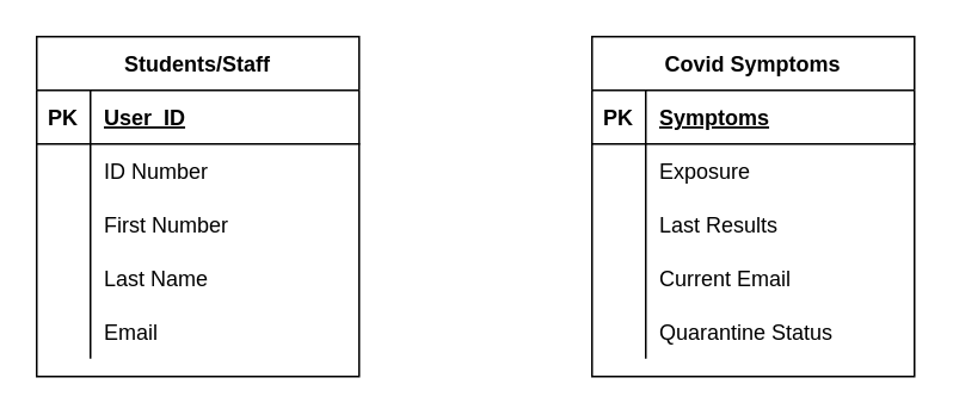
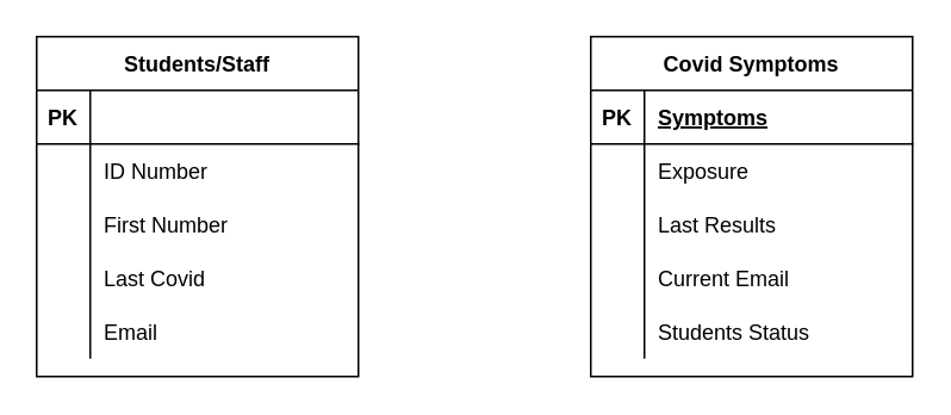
  <mxCell id="0" />
  <mxCell id="1" parent="0" />
  <mxCell id="2" value="Students/Staff" style="shape=table;startSize=30;container=1;collapsible=1;childLayout=tableLayout;fixedRows=1;rowLines=0;fontStyle=1;align=center;resizeLast=1;" vertex="1" parent="1"><mxGeometry x="20" y="20" width="180" height="190" as="geometry" /></mxCell>
  <mxCell id="3" value="" style="shape=partialRectangle;collapsible=0;dropTarget=0;pointerEvents=0;fillColor=none;top=0;left=0;bottom=1;right=0;points=[[0,0.5],[1,0.5]];portConstraint=eastwest;" vertex="1" parent="2"><mxGeometry y="30" width="180" height="30" as="geometry" /></mxCell>
  <mxCell id="4" value="PK" style="shape=partialRectangle;connectable=0;fillColor=none;top=0;left=0;bottom=0;right=0;fontStyle=1;overflow=hidden;" vertex="1" parent="3"><mxGeometry width="30" height="30" as="geometry" /></mxCell>
- <mxCell id="5" value="User_ID" style="shape=partialRectangle;connectable=0;fillColor=none;top=0;left=0;bottom=0;right=0;align=left;spacingLeft=6;fontStyle=5;overflow=hidden;" vertex="1" parent="3"><mxGeometry x="30" width="150" height="30" as="geometry" /></mxCell>
  <mxCell id="6" value="" style="shape=partialRectangle;collapsible=0;dropTarget=0;pointerEvents=0;fillColor=none;top=0;left=0;bottom=0;right=0;points=[[0,0.5],[1,0.5]];portConstraint=eastwest;" vertex="1" parent="2"><mxGeometry y="60" width="180" height="30" as="geometry" /></mxCell>
  <mxCell id="7" value="" style="shape=partialRectangle;connectable=0;fillColor=none;top=0;left=0;bottom=0;right=0;editable=1;overflow=hidden;" vertex="1" parent="6"><mxGeometry width="30" height="30" as="geometry" /></mxCell>
  <mxCell id="8" value="ID Number" style="shape=partialRectangle;connectable=0;fillColor=none;top=0;left=0;bottom=0;right=0;align=left;spacingLeft=6;overflow=hidden;" vertex="1" parent="6"><mxGeometry x="30" width="150" height="30" as="geometry" /></mxCell>
  <mxCell id="9" value="" style="shape=partialRectangle;collapsible=0;dropTarget=0;pointerEvents=0;fillColor=none;top=0;left=0;bottom=0;right=0;points=[[0,0.5],[1,0.5]];portConstraint=eastwest;" vertex="1" parent="2"><mxGeometry y="90" width="180" height="30" as="geometry" /></mxCell>
  <mxCell id="10" value="" style="shape=partialRectangle;connectable=0;fillColor=none;top=0;left=0;bottom=0;right=0;editable=1;overflow=hidden;" vertex="1" parent="9"><mxGeometry width="30" height="30" as="geometry" /></mxCell>
  <mxCell id="11" value="First Number" style="shape=partialRectangle;connectable=0;fillColor=none;top=0;left=0;bottom=0;right=0;align=left;spacingLeft=6;overflow=hidden;" vertex="1" parent="9"><mxGeometry x="30" width="150" height="30" as="geometry" /></mxCell>
  <mxCell id="12" value="" style="shape=partialRectangle;collapsible=0;dropTarget=0;pointerEvents=0;fillColor=none;top=0;left=0;bottom=0;right=0;points=[[0,0.5],[1,0.5]];portConstraint=eastwest;" vertex="1" parent="2"><mxGeometry y="120" width="180" height="30" as="geometry" /></mxCell>
  <mxCell id="13" value="" style="shape=partialRectangle;connectable=0;fillColor=none;top=0;left=0;bottom=0;right=0;editable=1;overflow=hidden;" vertex="1" parent="12"><mxGeometry width="30" height="30" as="geometry" /></mxCell>
- <mxCell id="14" value="Last Name" style="shape=partialRectangle;connectable=0;fillColor=none;top=0;left=0;bottom=0;right=0;align=left;spacingLeft=6;overflow=hidden;" vertex="1" parent="12"><mxGeometry x="30" width="150" height="30" as="geometry" /></mxCell>
+ <mxCell id="14" value="Last Covid" style="shape=partialRectangle;connectable=0;fillColor=none;top=0;left=0;bottom=0;right=0;align=left;spacingLeft=6;overflow=hidden;" vertex="1" parent="12"><mxGeometry x="30" width="150" height="30" as="geometry" /></mxCell>
  <mxCell id="15" value="" style="shape=partialRectangle;collapsible=0;dropTarget=0;pointerEvents=0;fillColor=none;top=0;left=0;bottom=0;right=0;points=[[0,0.5],[1,0.5]];portConstraint=eastwest;" vertex="1" parent="2"><mxGeometry y="150" width="180" height="30" as="geometry" /></mxCell>
  <mxCell id="16" value="" style="shape=partialRectangle;connectable=0;fillColor=none;top=0;left=0;bottom=0;right=0;editable=1;overflow=hidden;" vertex="1" parent="15"><mxGeometry width="30" height="30" as="geometry" /></mxCell>
  <mxCell id="17" value="Email" style="shape=partialRectangle;connectable=0;fillColor=none;top=0;left=0;bottom=0;right=0;align=left;spacingLeft=6;overflow=hidden;" vertex="1" parent="15"><mxGeometry x="30" width="150" height="30" as="geometry" /></mxCell>
  <mxCell id="18" value="Covid Symptoms" style="shape=table;startSize=30;container=1;collapsible=1;childLayout=tableLayout;fixedRows=1;rowLines=0;fontStyle=1;align=center;resizeLast=1;" vertex="1" parent="1"><mxGeometry x="330" y="20" width="180" height="190" as="geometry" /></mxCell>
  <mxCell id="19" value="" style="shape=partialRectangle;collapsible=0;dropTarget=0;pointerEvents=0;fillColor=none;top=0;left=0;bottom=1;right=0;points=[[0,0.5],[1,0.5]];portConstraint=eastwest;" vertex="1" parent="18"><mxGeometry y="30" width="180" height="30" as="geometry" /></mxCell>
  <mxCell id="20" value="PK" style="shape=partialRectangle;connectable=0;fillColor=none;top=0;left=0;bottom=0;right=0;fontStyle=1;overflow=hidden;" vertex="1" parent="19"><mxGeometry width="30" height="30" as="geometry" /></mxCell>
  <mxCell id="21" value="Symptoms" style="shape=partialRectangle;connectable=0;fillColor=none;top=0;left=0;bottom=0;right=0;align=left;spacingLeft=6;fontStyle=5;overflow=hidden;" vertex="1" parent="19"><mxGeometry x="30" width="150" height="30" as="geometry" /></mxCell>
  <mxCell id="22" value="" style="shape=partialRectangle;collapsible=0;dropTarget=0;pointerEvents=0;fillColor=none;top=0;left=0;bottom=0;right=0;points=[[0,0.5],[1,0.5]];portConstraint=eastwest;" vertex="1" parent="18"><mxGeometry y="60" width="180" height="30" as="geometry" /></mxCell>
  <mxCell id="23" value="" style="shape=partialRectangle;connectable=0;fillColor=none;top=0;left=0;bottom=0;right=0;editable=1;overflow=hidden;" vertex="1" parent="22"><mxGeometry width="30" height="30" as="geometry" /></mxCell>
  <mxCell id="24" value="Exposure" style="shape=partialRectangle;connectable=0;fillColor=none;top=0;left=0;bottom=0;right=0;align=left;spacingLeft=6;overflow=hidden;" vertex="1" parent="22"><mxGeometry x="30" width="150" height="30" as="geometry" /></mxCell>
  <mxCell id="25" value="" style="shape=partialRectangle;collapsible=0;dropTarget=0;pointerEvents=0;fillColor=none;top=0;left=0;bottom=0;right=0;points=[[0,0.5],[1,0.5]];portConstraint=eastwest;" vertex="1" parent="18"><mxGeometry y="90" width="180" height="30" as="geometry" /></mxCell>
  <mxCell id="26" value="" style="shape=partialRectangle;connectable=0;fillColor=none;top=0;left=0;bottom=0;right=0;editable=1;overflow=hidden;" vertex="1" parent="25"><mxGeometry width="30" height="30" as="geometry" /></mxCell>
  <mxCell id="27" value="Last Results" style="shape=partialRectangle;connectable=0;fillColor=none;top=0;left=0;bottom=0;right=0;align=left;spacingLeft=6;overflow=hidden;" vertex="1" parent="25"><mxGeometry x="30" width="150" height="30" as="geometry" /></mxCell>
  <mxCell id="28" value="" style="shape=partialRectangle;collapsible=0;dropTarget=0;pointerEvents=0;fillColor=none;top=0;left=0;bottom=0;right=0;points=[[0,0.5],[1,0.5]];portConstraint=eastwest;" vertex="1" parent="18"><mxGeometry y="120" width="180" height="30" as="geometry" /></mxCell>
  <mxCell id="29" value="" style="shape=partialRectangle;connectable=0;fillColor=none;top=0;left=0;bottom=0;right=0;editable=1;overflow=hidden;" vertex="1" parent="28"><mxGeometry width="30" height="30" as="geometry" /></mxCell>
  <mxCell id="30" value="Current Email" style="shape=partialRectangle;connectable=0;fillColor=none;top=0;left=0;bottom=0;right=0;align=left;spacingLeft=6;overflow=hidden;" vertex="1" parent="28"><mxGeometry x="30" width="150" height="30" as="geometry" /></mxCell>
  <mxCell id="31" value="" style="shape=partialRectangle;collapsible=0;dropTarget=0;pointerEvents=0;fillColor=none;top=0;left=0;bottom=0;right=0;points=[[0,0.5],[1,0.5]];portConstraint=eastwest;" vertex="1" parent="18"><mxGeometry y="150" width="180" height="30" as="geometry" /></mxCell>
  <mxCell id="32" value="" style="shape=partialRectangle;connectable=0;fillColor=none;top=0;left=0;bottom=0;right=0;editable=1;overflow=hidden;" vertex="1" parent="31"><mxGeometry width="30" height="30" as="geometry" /></mxCell>
- <mxCell id="33" value="Quarantine Status" style="shape=partialRectangle;connectable=0;fillColor=none;top=0;left=0;bottom=0;right=0;align=left;spacingLeft=6;overflow=hidden;" vertex="1" parent="31"><mxGeometry x="30" width="150" height="30" as="geometry" /></mxCell>
+ <mxCell id="33" value="Students Status" style="shape=partialRectangle;connectable=0;fillColor=none;top=0;left=0;bottom=0;right=0;align=left;spacingLeft=6;overflow=hidden;" vertex="1" parent="31"><mxGeometry x="30" width="150" height="30" as="geometry" /></mxCell>
